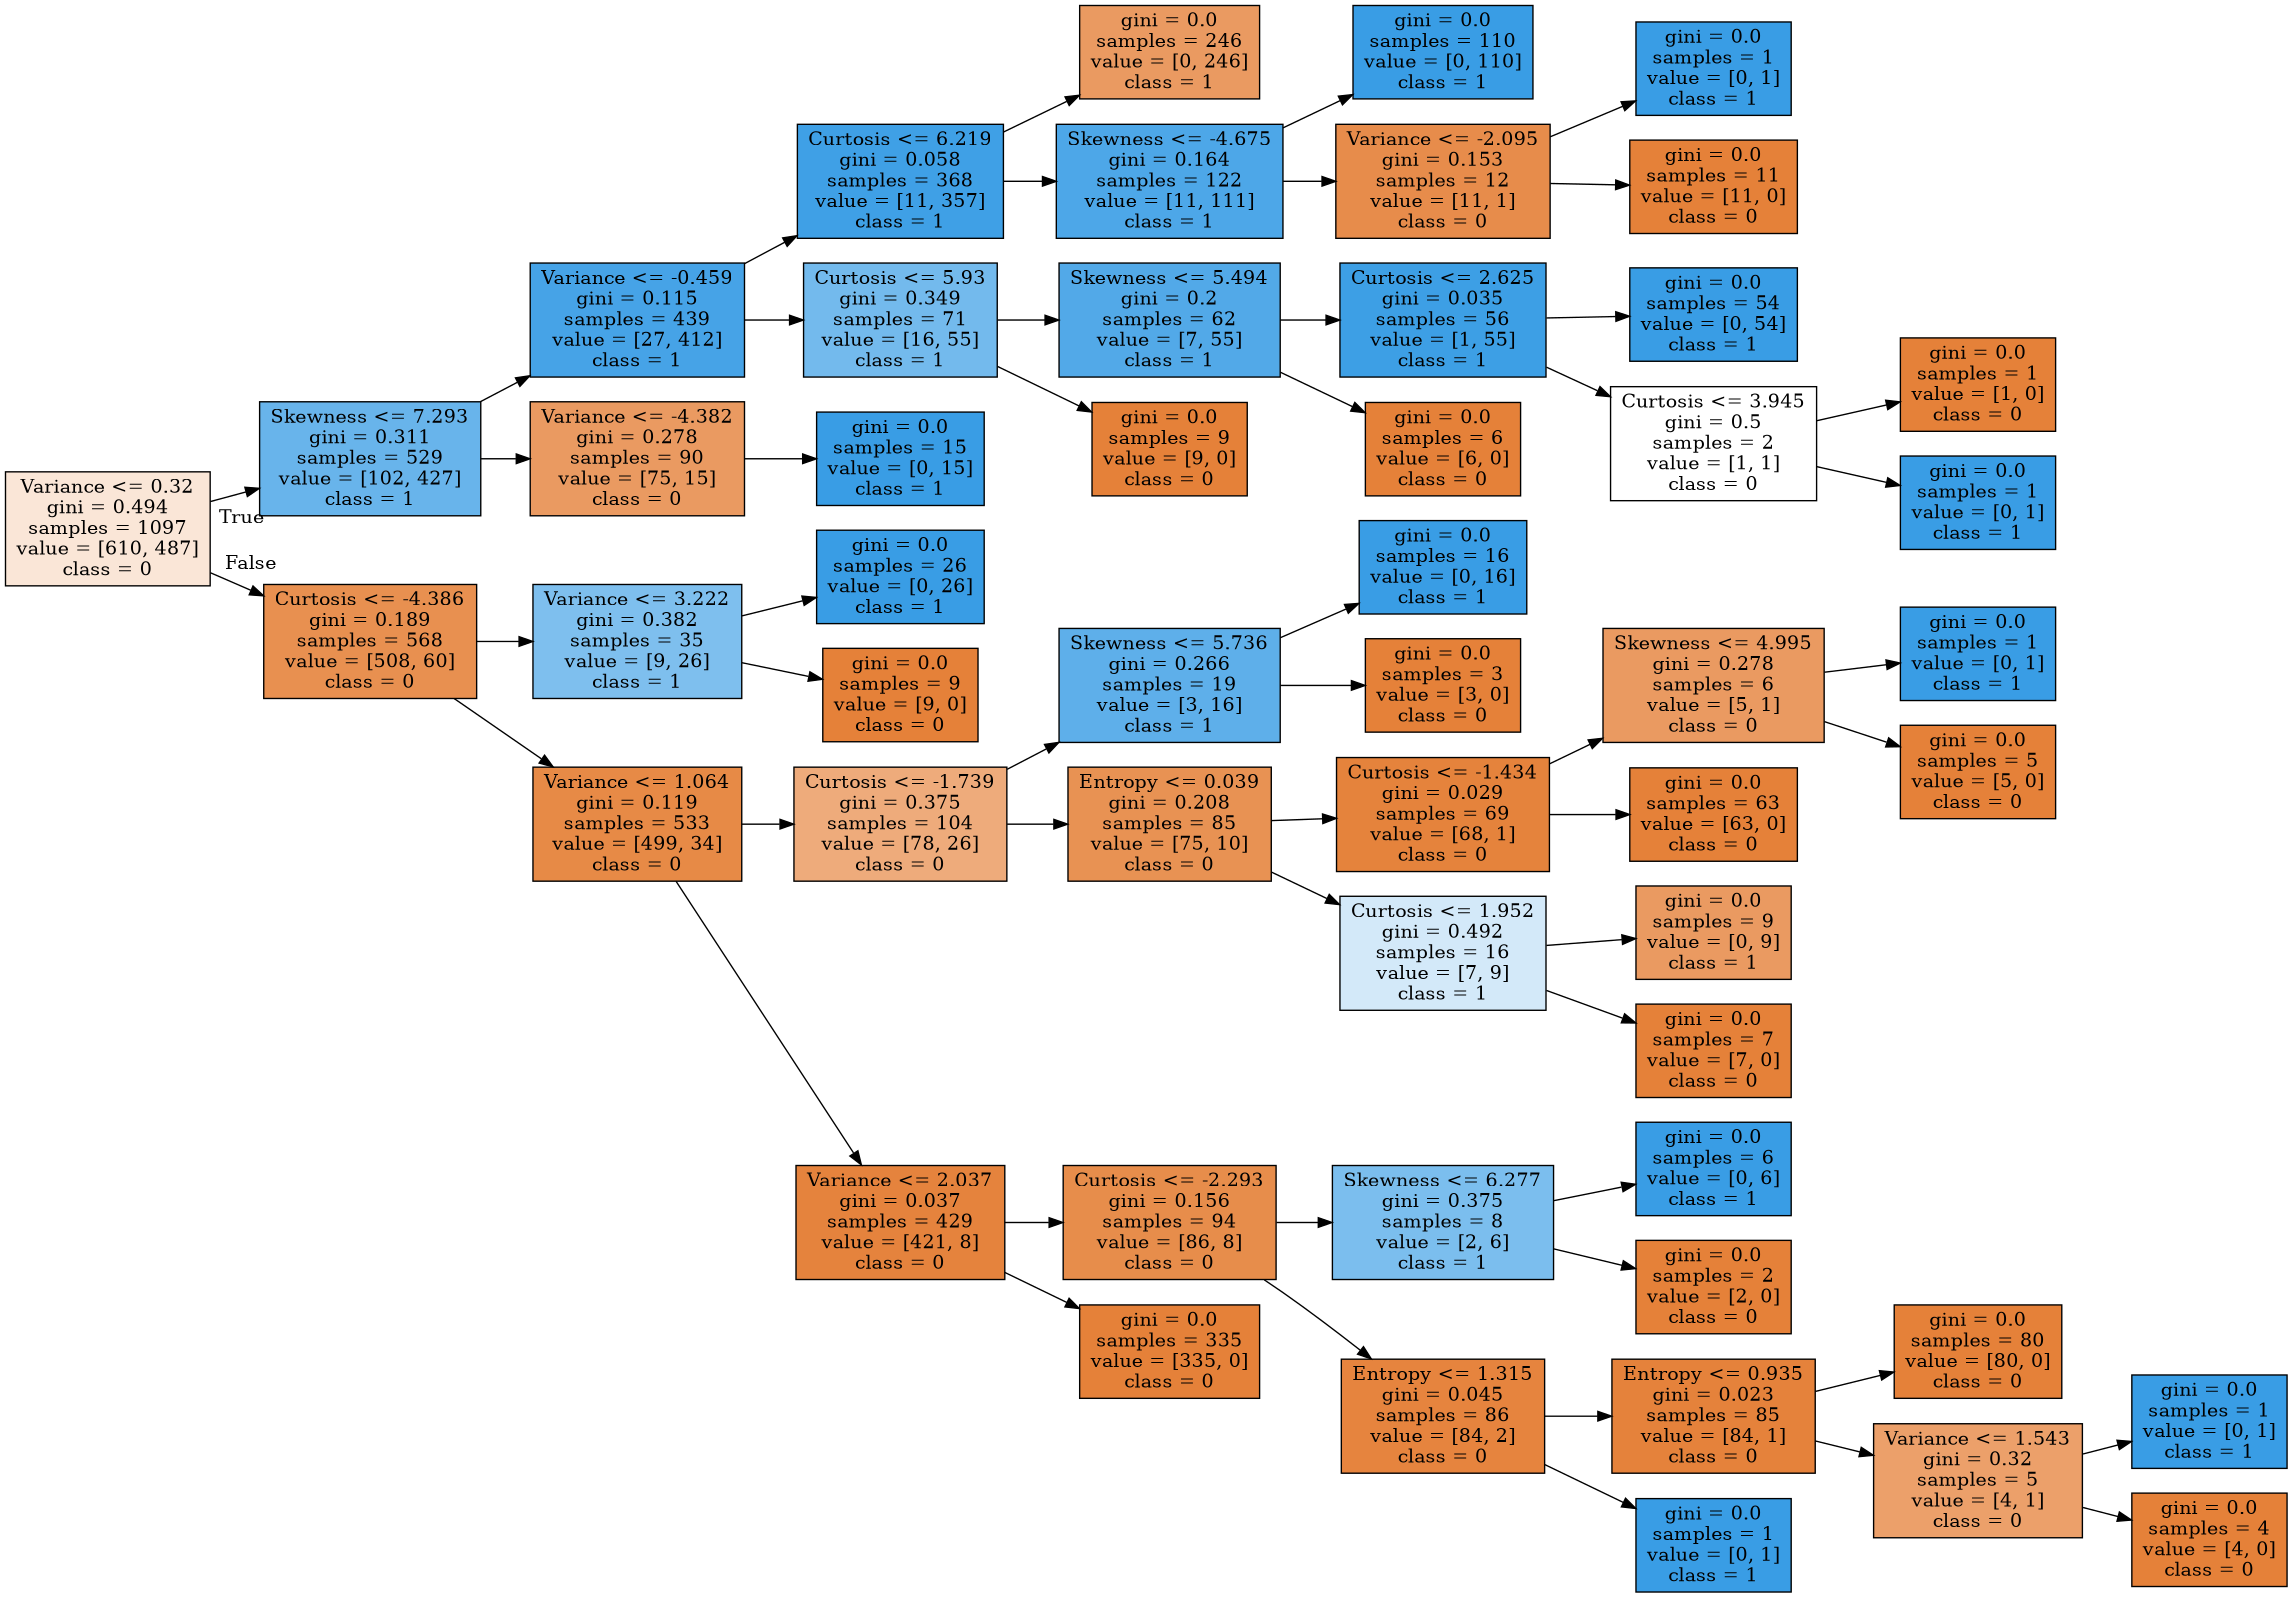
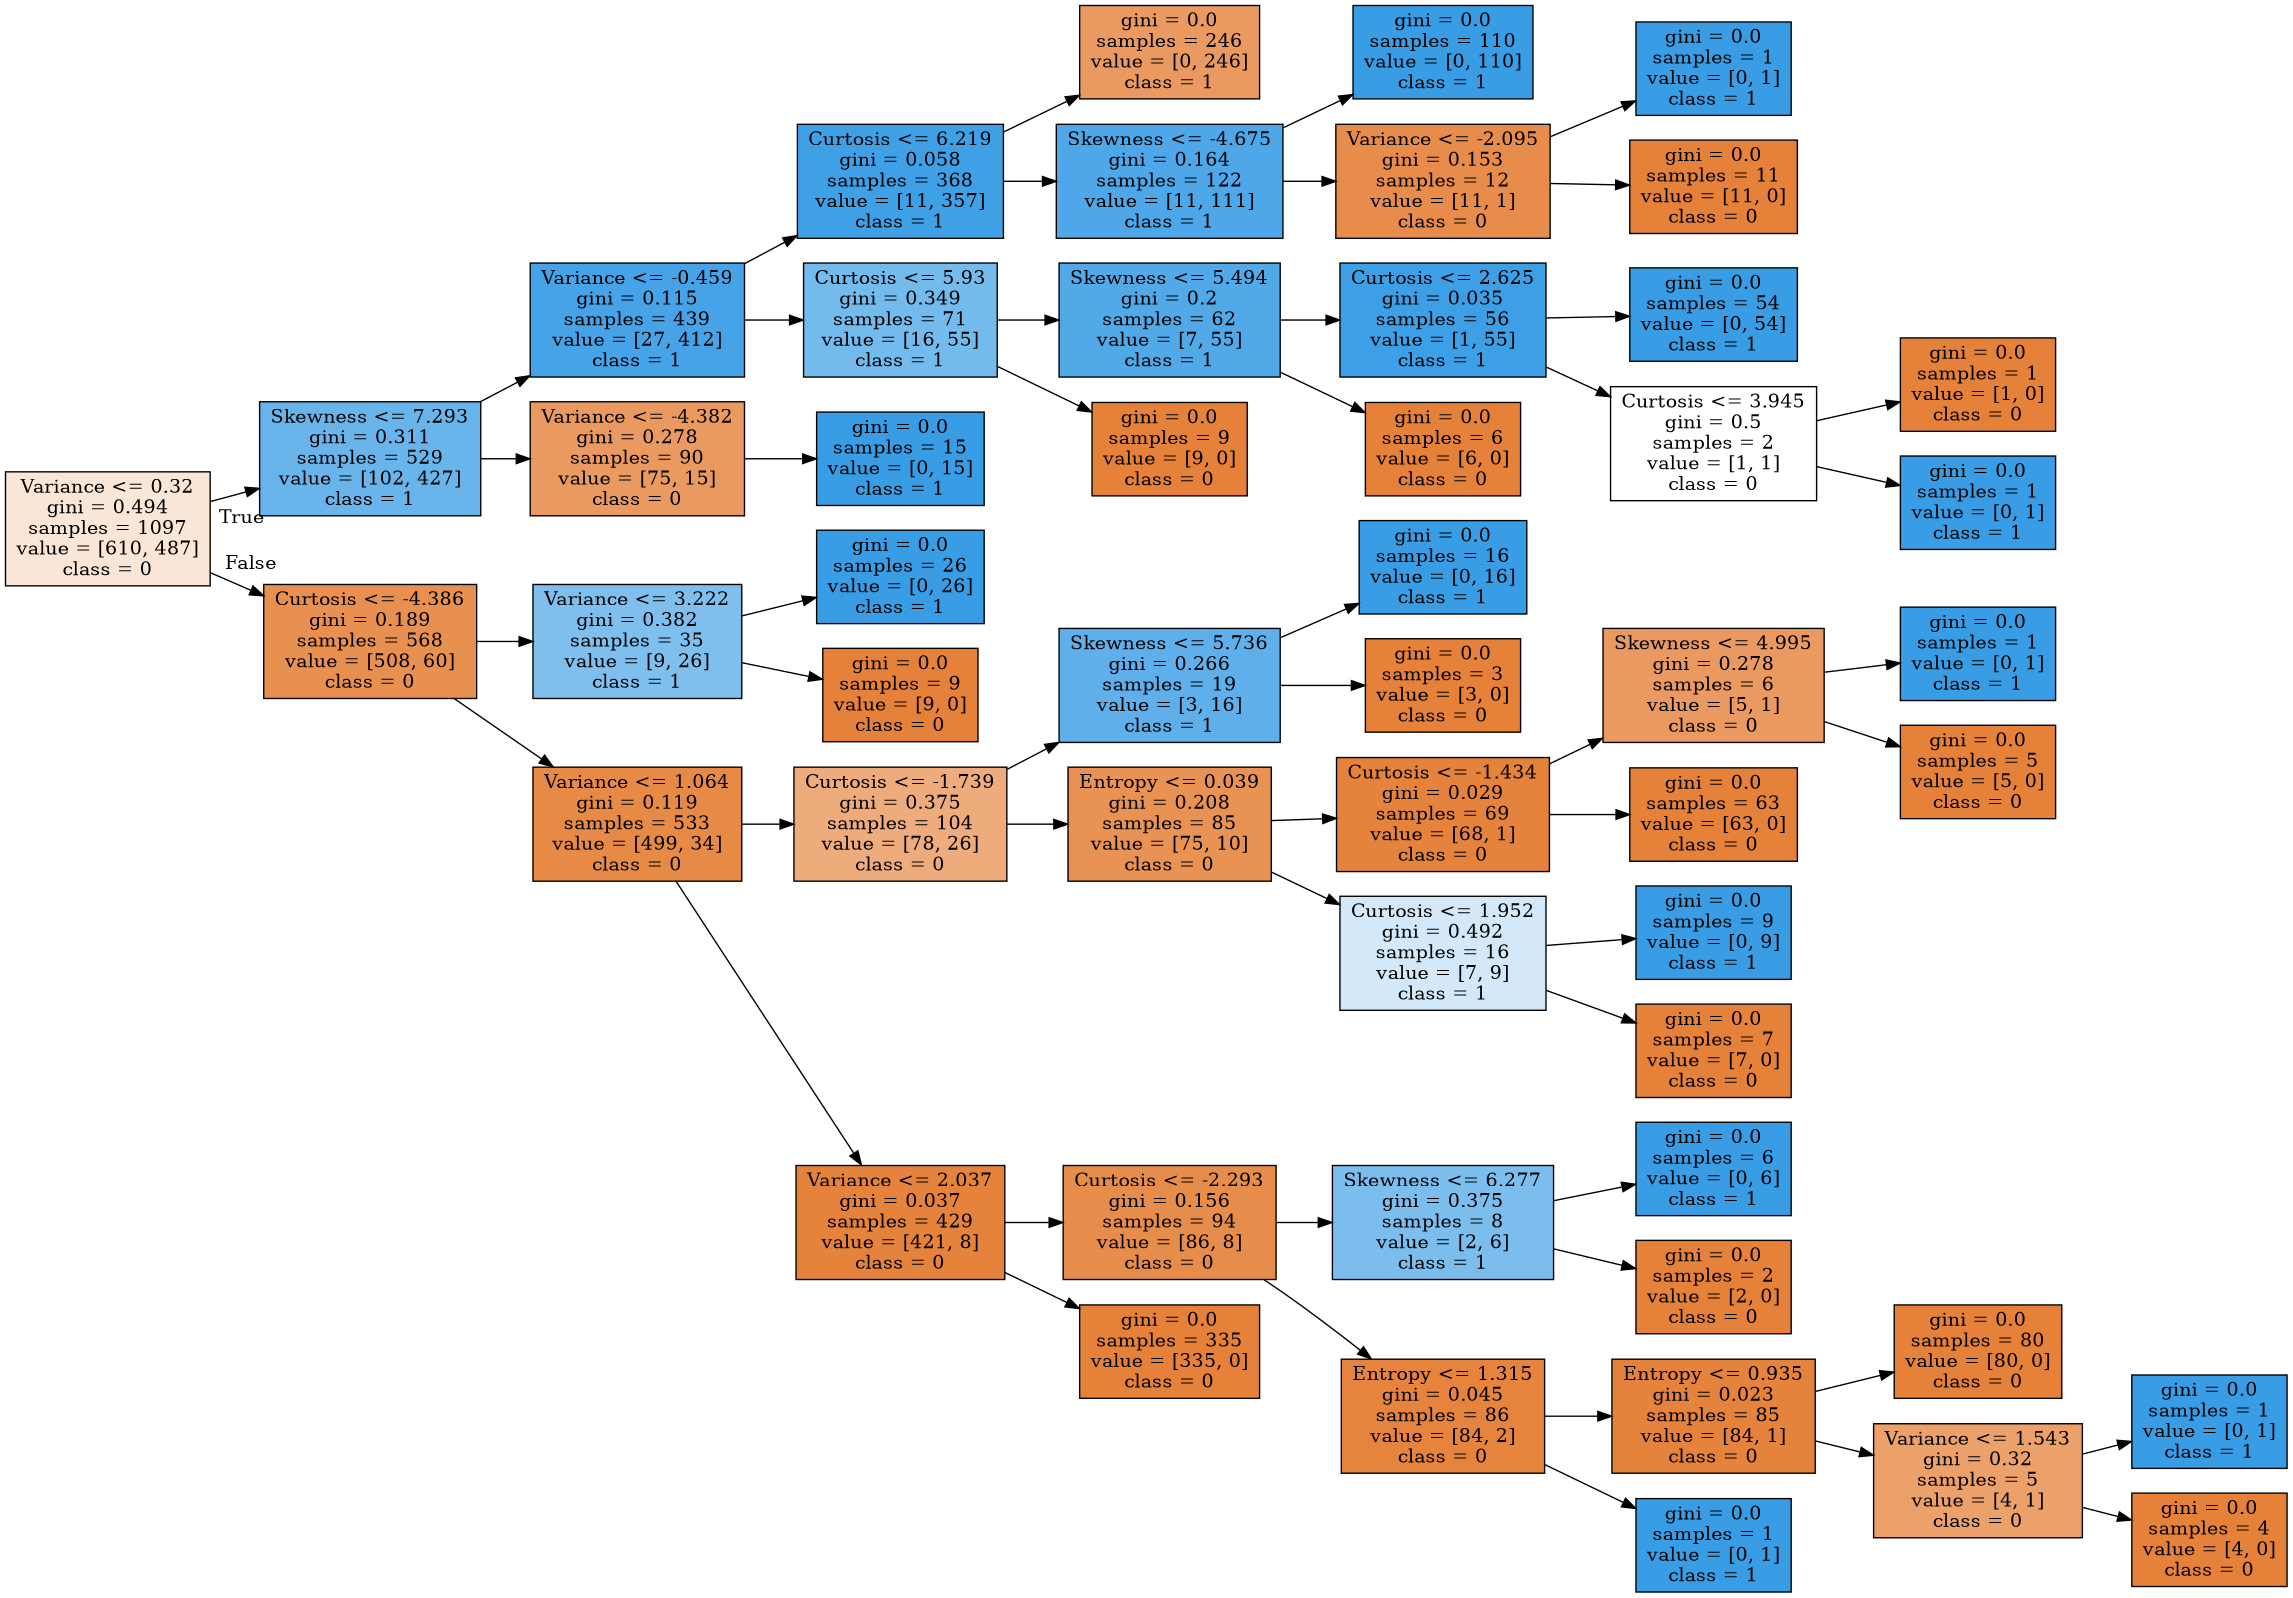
  digraph {
    rankdir=LR
    node [color=black fillcolor="#e58139" shape=box style=filled]
    n1 [fillcolor="#fae6d7" label="Variance <= 0.32\ngini = 0.494\nsamples = 1097\nvalue = [610, 487]\nclass = 0"]
    n2 [fillcolor="#68b4eb" label="Skewness <= 7.293\ngini = 0.311\nsamples = 529\nvalue = [102, 427]\nclass = 1"]
    n3 [fillcolor="#e89050" label="Curtosis <= -4.386\ngini = 0.189\nsamples = 568\nvalue = [508, 60]\nclass = 0"]
    n4 [fillcolor="#46a3e7" label="Variance <= -0.459\ngini = 0.115\nsamples = 439\nvalue = [27, 412]\nclass = 1"]
    n5 [fillcolor="#ea9a61" label="Variance <= -4.382\ngini = 0.278\nsamples = 90\nvalue = [75, 15]\nclass = 0"]
    n6 [fillcolor="#7ebfee" label="Variance <= 3.222\ngini = 0.382\nsamples = 35\nvalue = [9, 26]\nclass = 1"]
    n7 [fillcolor="#e78a46" label="Variance <= 1.064\ngini = 0.119\nsamples = 533\nvalue = [499, 34]\nclass = 0"]
    n8 [fillcolor="#3fa0e6" label="Curtosis <= 6.219\ngini = 0.058\nsamples = 368\nvalue = [11, 357]\nclass = 1"]
    n9 [fillcolor="#73baed" label="Curtosis <= 5.93\ngini = 0.349\nsamples = 71\nvalue = [16, 55]\nclass = 1"]
    n10 [fillcolor="#399de5" label="gini = 0.0\nsamples = 15\nvalue = [0, 15]\nclass = 1"]
    n11 [fillcolor="#ea9a61" label="gini = 0.0\nsamples = 246\nvalue = [0, 246]\nclass = 1"]
    n12 [fillcolor="#4da7e8" label="Skewness <= -4.675\ngini = 0.164\nsamples = 122\nvalue = [11, 111]\nclass = 1"]
    n13 [fillcolor="#52a9e8" label="Skewness <= 5.494\ngini = 0.2\nsamples = 62\nvalue = [7, 55]\nclass = 1"]
    n14 [label="gini = 0.0\nsamples = 9\nvalue = [9, 0]\nclass = 0"]
    n15 [fillcolor="#399de5" label="gini = 0.0\nsamples = 110\nvalue = [0, 110]\nclass = 1"]
    n16 [fillcolor="#e78c4b" label="Variance <= -2.095\ngini = 0.153\nsamples = 12\nvalue = [11, 1]\nclass = 0"]
    n17 [fillcolor="#399de5" label="gini = 0.0\nsamples = 1\nvalue = [0, 1]\nclass = 1"]
    n18 [label="gini = 0.0\nsamples = 11\nvalue = [11, 0]\nclass = 0"]
    n19 [fillcolor="#3d9fe5" label="Curtosis <= 2.625\ngini = 0.035\nsamples = 56\nvalue = [1, 55]\nclass = 1"]
    n20 [label="gini = 0.0\nsamples = 6\nvalue = [6, 0]\nclass = 0"]
    n21 [fillcolor="#399de5" label="gini = 0.0\nsamples = 54\nvalue = [0, 54]\nclass = 1"]
    n22 [fillcolor="#ffffff" label="Curtosis <= 3.945\ngini = 0.5\nsamples = 2\nvalue = [1, 1]\nclass = 0"]
    n23 [label="gini = 0.0\nsamples = 1\nvalue = [1, 0]\nclass = 0"]
    n24 [fillcolor="#399de5" label="gini = 0.0\nsamples = 1\nvalue = [0, 1]\nclass = 1"]
    n25 [fillcolor="#399de5" label="gini = 0.0\nsamples = 26\nvalue = [0, 26]\nclass = 1"]
    n26 [label="gini = 0.0\nsamples = 9\nvalue = [9, 0]\nclass = 0"]
    n27 [fillcolor="#eeab7b" label="Curtosis <= -1.739\ngini = 0.375\nsamples = 104\nvalue = [78, 26]\nclass = 0"]
    n28 [fillcolor="#e5833d" label="Variance <= 2.037\ngini = 0.037\nsamples = 429\nvalue = [421, 8]\nclass = 0"]
    n29 [fillcolor="#5eafea" label="Skewness <= 5.736\ngini = 0.266\nsamples = 19\nvalue = [3, 16]\nclass = 1"]
    n30 [fillcolor="#e89253" label="Entropy <= 0.039\ngini = 0.208\nsamples = 85\nvalue = [75, 10]\nclass = 0"]
    n31 [fillcolor="#e78d4b" label="Curtosis <= -2.293\ngini = 0.156\nsamples = 94\nvalue = [86, 8]\nclass = 0"]
    n32 [label="gini = 0.0\nsamples = 335\nvalue = [335, 0]\nclass = 0"]
    n33 [fillcolor="#399de5" label="gini = 0.0\nsamples = 16\nvalue = [0, 16]\nclass = 1"]
    n34 [label="gini = 0.0\nsamples = 3\nvalue = [3, 0]\nclass = 0"]
    n35 [fillcolor="#e5833c" label="Curtosis <= -1.434\ngini = 0.029\nsamples = 69\nvalue = [68, 1]\nclass = 0"]
    n36 [fillcolor="#d3e9f9" label="Curtosis <= 1.952\ngini = 0.492\nsamples = 16\nvalue = [7, 9]\nclass = 1"]
    n37 [fillcolor="#ea9a61" label="Skewness <= 4.995\ngini = 0.278\nsamples = 6\nvalue = [5, 1]\nclass = 0"]
    n38 [label="gini = 0.0\nsamples = 63\nvalue = [63, 0]\nclass = 0"]
-   n39 [fillcolor="#ea9a61" label="gini = 0.0\nsamples = 9\nvalue = [0, 9]\nclass = 1"]
+   n39 [fillcolor="#399de5" label="gini = 0.0\nsamples = 9\nvalue = [0, 9]\nclass = 1"]
    n40 [label="gini = 0.0\nsamples = 7\nvalue = [7, 0]\nclass = 0"]
    n41 [fillcolor="#399de5" label="gini = 0.0\nsamples = 1\nvalue = [0, 1]\nclass = 1"]
    n42 [label="gini = 0.0\nsamples = 5\nvalue = [5, 0]\nclass = 0"]
    n43 [fillcolor="#7bbeee" label="Skewness <= 6.277\ngini = 0.375\nsamples = 8\nvalue = [2, 6]\nclass = 1"]
    n44 [fillcolor="#e6843e" label="Entropy <= 1.315\ngini = 0.045\nsamples = 86\nvalue = [84, 2]\nclass = 0"]
    n45 [fillcolor="#399de5" label="gini = 0.0\nsamples = 6\nvalue = [0, 6]\nclass = 1"]
    n46 [label="gini = 0.0\nsamples = 2\nvalue = [2, 0]\nclass = 0"]
    n47 [fillcolor="#e5823b" label="Entropy <= 0.935\ngini = 0.023\nsamples = 85\nvalue = [84, 1]\nclass = 0"]
    n48 [fillcolor="#399de5" label="gini = 0.0\nsamples = 1\nvalue = [0, 1]\nclass = 1"]
    n49 [label="gini = 0.0\nsamples = 80\nvalue = [80, 0]\nclass = 0"]
    n50 [fillcolor="#eca06a" label="Variance <= 1.543\ngini = 0.32\nsamples = 5\nvalue = [4, 1]\nclass = 0"]
    n51 [fillcolor="#399de5" label="gini = 0.0\nsamples = 1\nvalue = [0, 1]\nclass = 1"]
    n52 [label="gini = 0.0\nsamples = 4\nvalue = [4, 0]\nclass = 0"]
    n1 -> n2 [headlabel=True labelangle=45 labeldistance=2.5]
    n1 -> n3 [headlabel=False labelangle=-45 labeldistance=2.5]
    n2 -> n4
    n2 -> n5
    n3 -> n6
    n3 -> n7
    n4 -> n8
    n4 -> n9
    n5 -> n10
    n6 -> n25
    n6 -> n26
    n7 -> n27
    n7 -> n28
    n8 -> n11
    n8 -> n12
    n9 -> n13
    n9 -> n14
    n12 -> n15
    n12 -> n16
    n13 -> n19
    n13 -> n20
    n16 -> n17
    n16 -> n18
    n19 -> n21
    n19 -> n22
    n22 -> n23
    n22 -> n24
    n27 -> n29
    n27 -> n30
    n28 -> n31
    n28 -> n32
    n29 -> n33
    n29 -> n34
    n30 -> n35
    n30 -> n36
    n31 -> n43
    n31 -> n44
    n35 -> n37
    n35 -> n38
    n36 -> n39
    n36 -> n40
    n37 -> n41
    n37 -> n42
    n43 -> n45
    n43 -> n46
    n44 -> n47
    n44 -> n48
    n47 -> n49
    n47 -> n50
    n50 -> n51
    n50 -> n52
  }
